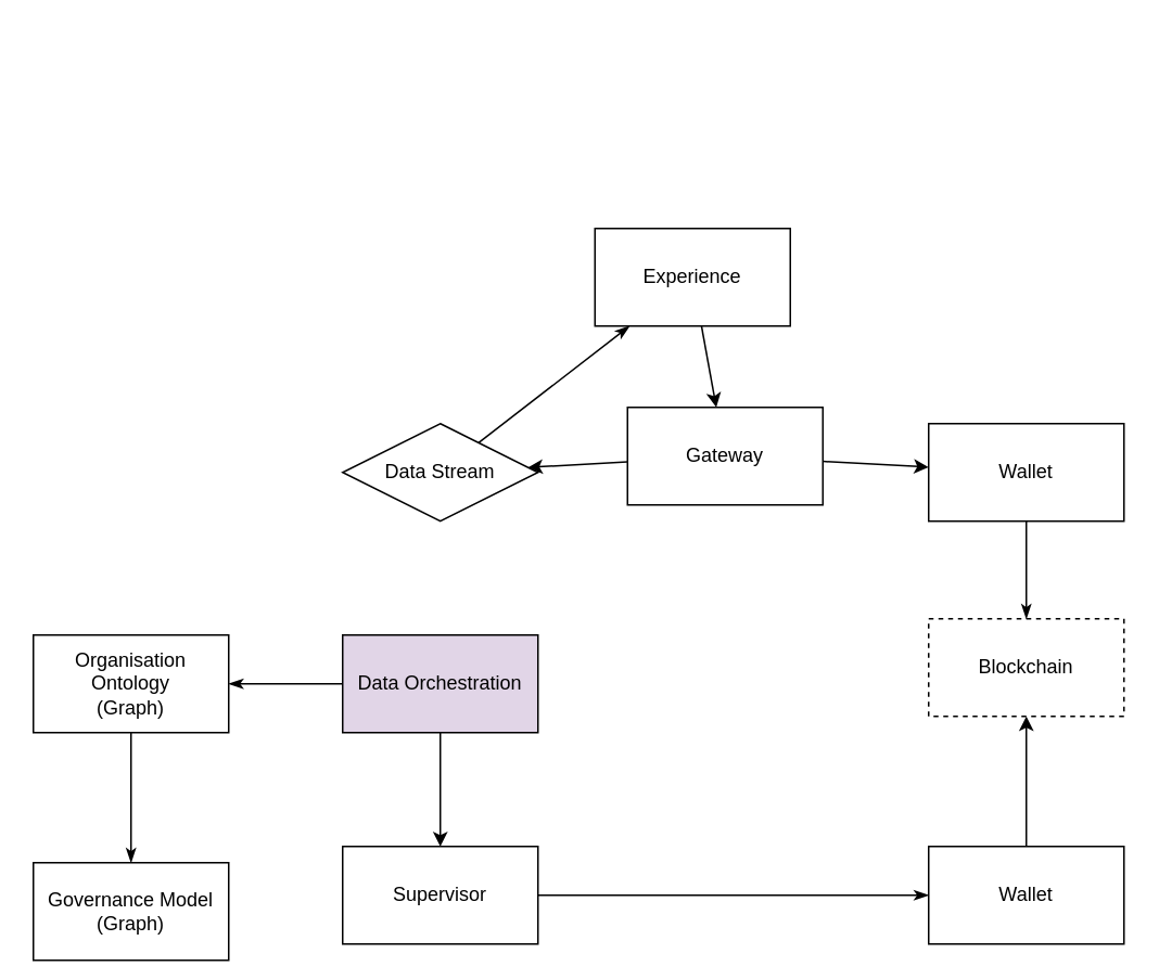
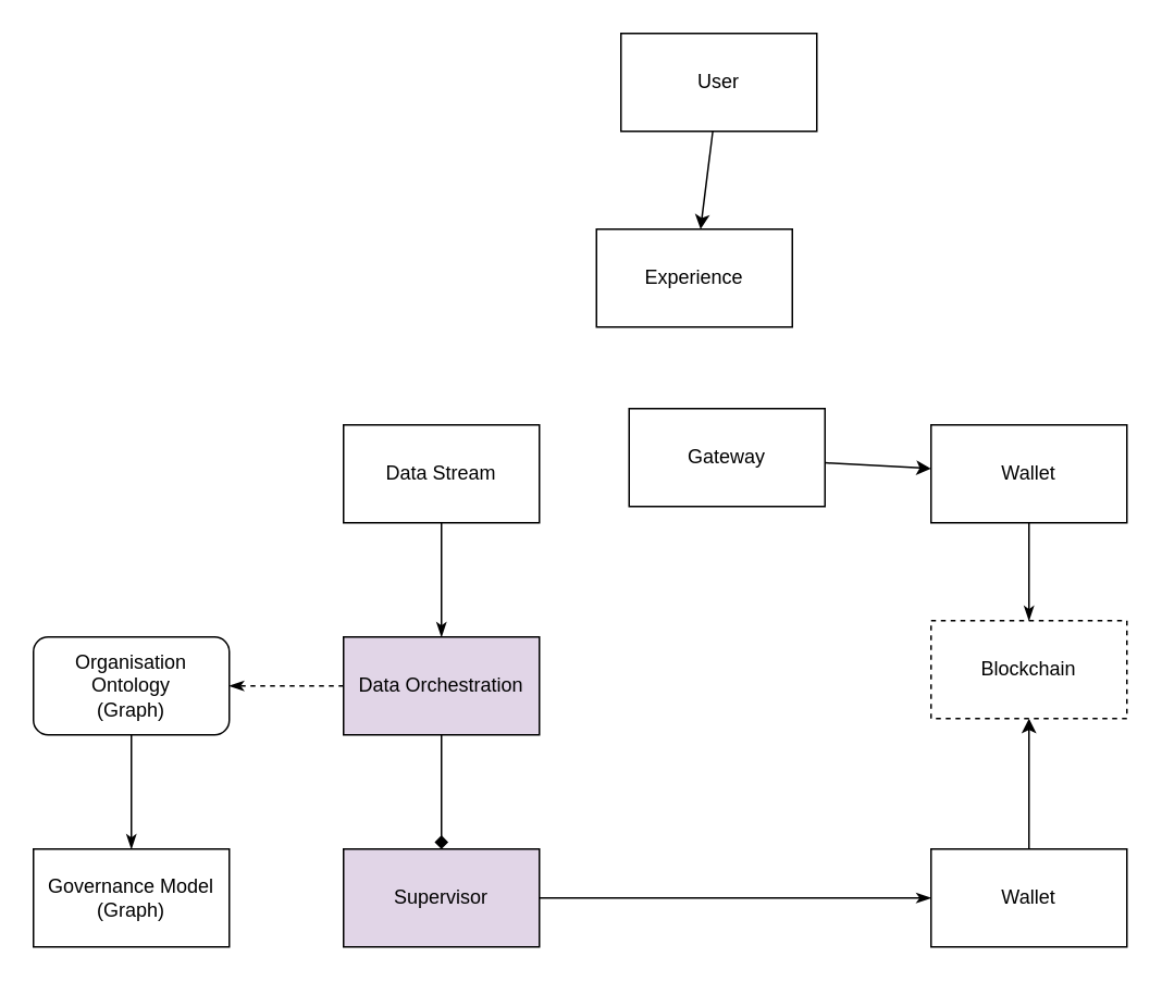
  <mxCell id="0" style=";html=1;" />
  <mxCell id="1" style=";html=1;" parent="0" />
- <mxCell id="2" style="rounded=0;orthogonalLoop=1;jettySize=auto;html=1;" parent="1" source="3" target="8" edge="1"><mxGeometry relative="1" as="geometry" /></mxCell>
  <mxCell id="3" value="Experience" style="rounded=0;whiteSpace=wrap;html=1;" parent="1" vertex="1"><mxGeometry x="365" y="140" width="120" height="60" as="geometry" /></mxCell>
  <mxCell id="4" style="edgeStyle=none;rounded=0;orthogonalLoop=1;jettySize=auto;html=1;endArrow=classicThin;endFill=1;" edge="1" parent="1" source="5" target="6"><mxGeometry relative="1" as="geometry" /></mxCell>
- <mxCell id="5" value="Organisation Ontology&lt;br&gt;(Graph)" style="rounded=0;whiteSpace=wrap;html=1;" parent="1" vertex="1"><mxGeometry x="20" y="390" width="120" height="60" as="geometry" /></mxCell>
- <mxCell id="6" value="Governance Model&lt;br&gt;(Graph)" style="rounded=0;whiteSpace=wrap;html=1;" parent="1" vertex="1"><mxGeometry x="20" y="530" width="120" height="60" as="geometry" /></mxCell>
- <mxCell id="7" style="rounded=0;orthogonalLoop=1;jettySize=auto;html=1;" parent="1" source="8" target="10" edge="1"><mxGeometry relative="1" as="geometry" /></mxCell>
+ <mxCell id="5" value="Organisation Ontology&lt;br&gt;(Graph)" style="whiteSpace=wrap;html=1;rounded=1;" parent="1" vertex="1"><mxGeometry x="20" y="390" width="120" height="60" as="geometry" /></mxCell>
+ <mxCell id="6" value="Governance Model&lt;br&gt;(Graph)" style="rounded=0;whiteSpace=wrap;html=1;" parent="1" vertex="1"><mxGeometry x="20" y="520" width="120" height="60" as="geometry" /></mxCell>
  <mxCell id="8" value="Gateway" style="rounded=0;whiteSpace=wrap;html=1;" parent="1" vertex="1"><mxGeometry x="385" y="250" width="120" height="60" as="geometry" /></mxCell>
- <mxCell id="9" style="rounded=0;orthogonalLoop=1;jettySize=auto;html=1;endArrow=classicThin;endFill=1;" edge="1" parent="1" source="10" target="3"><mxGeometry relative="1" as="geometry" /></mxCell>
- <mxCell id="10" value="Data Stream" style="rhombus;whiteSpace=wrap;html=1;" parent="1" vertex="1"><mxGeometry x="210" y="260" width="120" height="60" as="geometry" /></mxCell>
+ <mxCell id="9" style="rounded=0;orthogonalLoop=1;jettySize=auto;html=1;endArrow=classicThin;endFill=1;" edge="1" parent="1" source="10" target="14"><mxGeometry relative="1" as="geometry" /></mxCell>
+ <mxCell id="10" value="Data Stream" style="rounded=0;whiteSpace=wrap;html=1;" parent="1" vertex="1"><mxGeometry x="210" y="260" width="120" height="60" as="geometry" /></mxCell>
  <mxCell id="11" value="Blockchain" style="rounded=0;whiteSpace=wrap;html=1;dashed=1;" parent="1" vertex="1"><mxGeometry x="570" y="380" width="120" height="60" as="geometry" /></mxCell>
- <mxCell id="12" style="edgeStyle=none;rounded=0;orthogonalLoop=1;jettySize=auto;html=1;" parent="1" source="14" target="17" edge="1"><mxGeometry relative="1" as="geometry" /></mxCell>
- <mxCell id="13" style="edgeStyle=none;rounded=0;orthogonalLoop=1;jettySize=auto;html=1;endArrow=classicThin;endFill=1;" edge="1" parent="1" source="14" target="5"><mxGeometry relative="1" as="geometry" /></mxCell>
+ <mxCell id="12" style="edgeStyle=none;rounded=0;orthogonalLoop=1;jettySize=auto;html=1;endArrow=diamond;" parent="1" source="14" target="17" edge="1"><mxGeometry relative="1" as="geometry" /></mxCell>
+ <mxCell id="13" style="edgeStyle=none;rounded=0;orthogonalLoop=1;jettySize=auto;html=1;endArrow=classicThin;endFill=1;dashed=1;" edge="1" parent="1" source="14" target="5"><mxGeometry relative="1" as="geometry" /></mxCell>
  <mxCell id="14" value="Data Orchestration" style="rounded=0;whiteSpace=wrap;html=1;fillColor=#e1d5e7;" parent="1" vertex="1"><mxGeometry x="210" y="390" width="120" height="60" as="geometry" /></mxCell>
  <mxCell id="15" style="edgeStyle=none;rounded=0;orthogonalLoop=1;jettySize=auto;html=1;startArrow=none;" parent="1" source="23" target="11" edge="1"><mxGeometry relative="1" as="geometry" /></mxCell>
  <mxCell id="16" style="edgeStyle=none;rounded=0;orthogonalLoop=1;jettySize=auto;html=1;endArrow=classicThin;endFill=1;" edge="1" parent="1" source="17" target="23"><mxGeometry relative="1" as="geometry" /></mxCell>
- <mxCell id="17" value="Supervisor" style="rounded=0;whiteSpace=wrap;html=1;" parent="1" vertex="1"><mxGeometry x="210" y="520" width="120" height="60" as="geometry" /></mxCell>
+ <mxCell id="17" value="Supervisor" style="rounded=0;whiteSpace=wrap;html=1;fillColor=#e1d5e7;" parent="1" vertex="1"><mxGeometry x="210" y="520" width="120" height="60" as="geometry" /></mxCell>
+ <mxCell id="18" style="edgeStyle=none;rounded=0;orthogonalLoop=1;jettySize=auto;html=1;" parent="1" source="20" target="3" edge="1"><mxGeometry relative="1" as="geometry" /></mxCell>
  <mxCell id="19" style="edgeStyle=none;rounded=0;orthogonalLoop=1;jettySize=auto;html=1;" parent="1" source="8" target="22" edge="1"><mxGeometry relative="1" as="geometry" /></mxCell>
+ <mxCell id="20" value="User" style="rounded=0;whiteSpace=wrap;html=1;" parent="1" vertex="1"><mxGeometry x="380" y="20" width="120" height="60" as="geometry" /></mxCell>
  <mxCell id="21" style="edgeStyle=none;rounded=0;orthogonalLoop=1;jettySize=auto;html=1;endArrow=classicThin;endFill=1;" edge="1" parent="1" source="22" target="11"><mxGeometry relative="1" as="geometry" /></mxCell>
  <mxCell id="22" value="Wallet" style="rounded=0;whiteSpace=wrap;html=1;" parent="1" vertex="1"><mxGeometry x="570" y="260" width="120" height="60" as="geometry" /></mxCell>
  <mxCell id="23" value="Wallet" style="rounded=0;whiteSpace=wrap;html=1;" vertex="1" parent="1"><mxGeometry x="570" y="520" width="120" height="60" as="geometry" /></mxCell>
